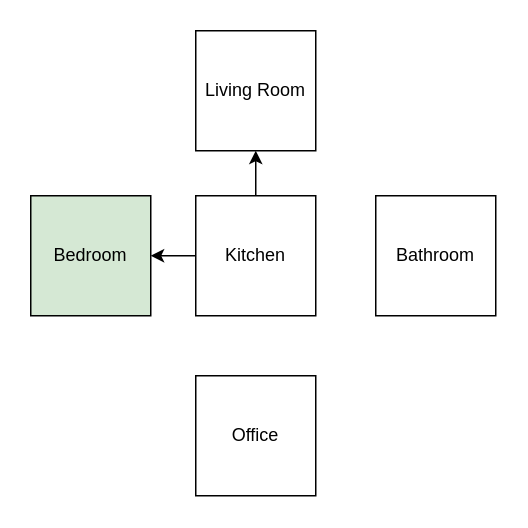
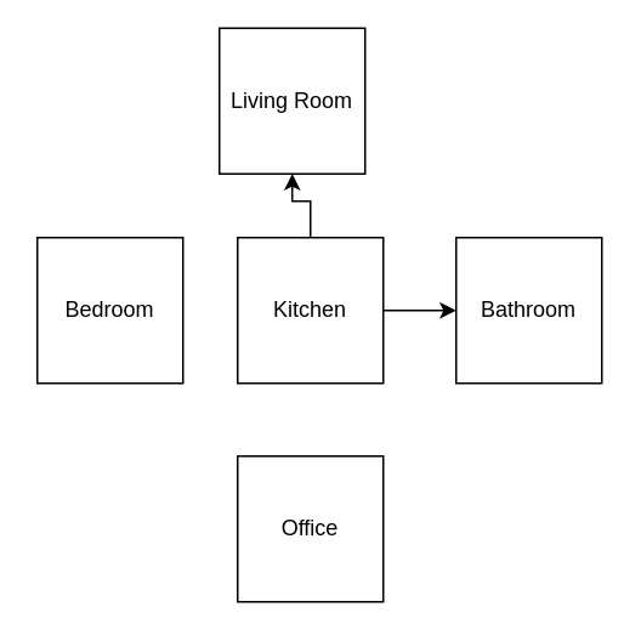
  <mxCell id="0" />
  <mxCell id="1" parent="0" />
- <mxCell id="2" value="Living Room" style="whiteSpace=wrap;html=1;aspect=fixed;" vertex="1" parent="1"><mxGeometry x="130" y="20" width="80" height="80" as="geometry" /></mxCell>
- <mxCell id="3" value="" style="edgeStyle=orthogonalEdgeStyle;rounded=0;orthogonalLoop=1;jettySize=auto;html=1;" edge="1" parent="1" source="5" target="7"><mxGeometry relative="1" as="geometry" /></mxCell>
+ <mxCell id="2" value="Living Room" style="whiteSpace=wrap;html=1;aspect=fixed;" vertex="1" parent="1"><mxGeometry x="120" y="15" width="80" height="80" as="geometry" /></mxCell>
+ <mxCell id="3" value="" style="edgeStyle=orthogonalEdgeStyle;rounded=0;orthogonalLoop=1;jettySize=auto;html=1;" edge="1" parent="1" source="5" target="6"><mxGeometry relative="1" as="geometry" /></mxCell>
  <mxCell id="4" value="" style="edgeStyle=orthogonalEdgeStyle;rounded=0;orthogonalLoop=1;jettySize=auto;html=1;" edge="1" parent="1" source="5" target="2"><mxGeometry relative="1" as="geometry" /></mxCell>
  <mxCell id="5" value="Kitchen" style="whiteSpace=wrap;html=1;aspect=fixed;" vertex="1" parent="1"><mxGeometry x="130" y="130" width="80" height="80" as="geometry" /></mxCell>
  <mxCell id="6" value="Bathroom" style="whiteSpace=wrap;html=1;aspect=fixed;" vertex="1" parent="1"><mxGeometry x="250" y="130" width="80" height="80" as="geometry" /></mxCell>
- <mxCell id="7" value="Bedroom" style="whiteSpace=wrap;html=1;aspect=fixed;fillColor=#d5e8d4;" vertex="1" parent="1"><mxGeometry x="20" y="130" width="80" height="80" as="geometry" /></mxCell>
+ <mxCell id="7" value="Bedroom" style="whiteSpace=wrap;html=1;aspect=fixed;" vertex="1" parent="1"><mxGeometry x="20" y="130" width="80" height="80" as="geometry" /></mxCell>
  <mxCell id="8" value="Office" style="whiteSpace=wrap;html=1;aspect=fixed;" vertex="1" parent="1"><mxGeometry x="130" y="250" width="80" height="80" as="geometry" /></mxCell>
